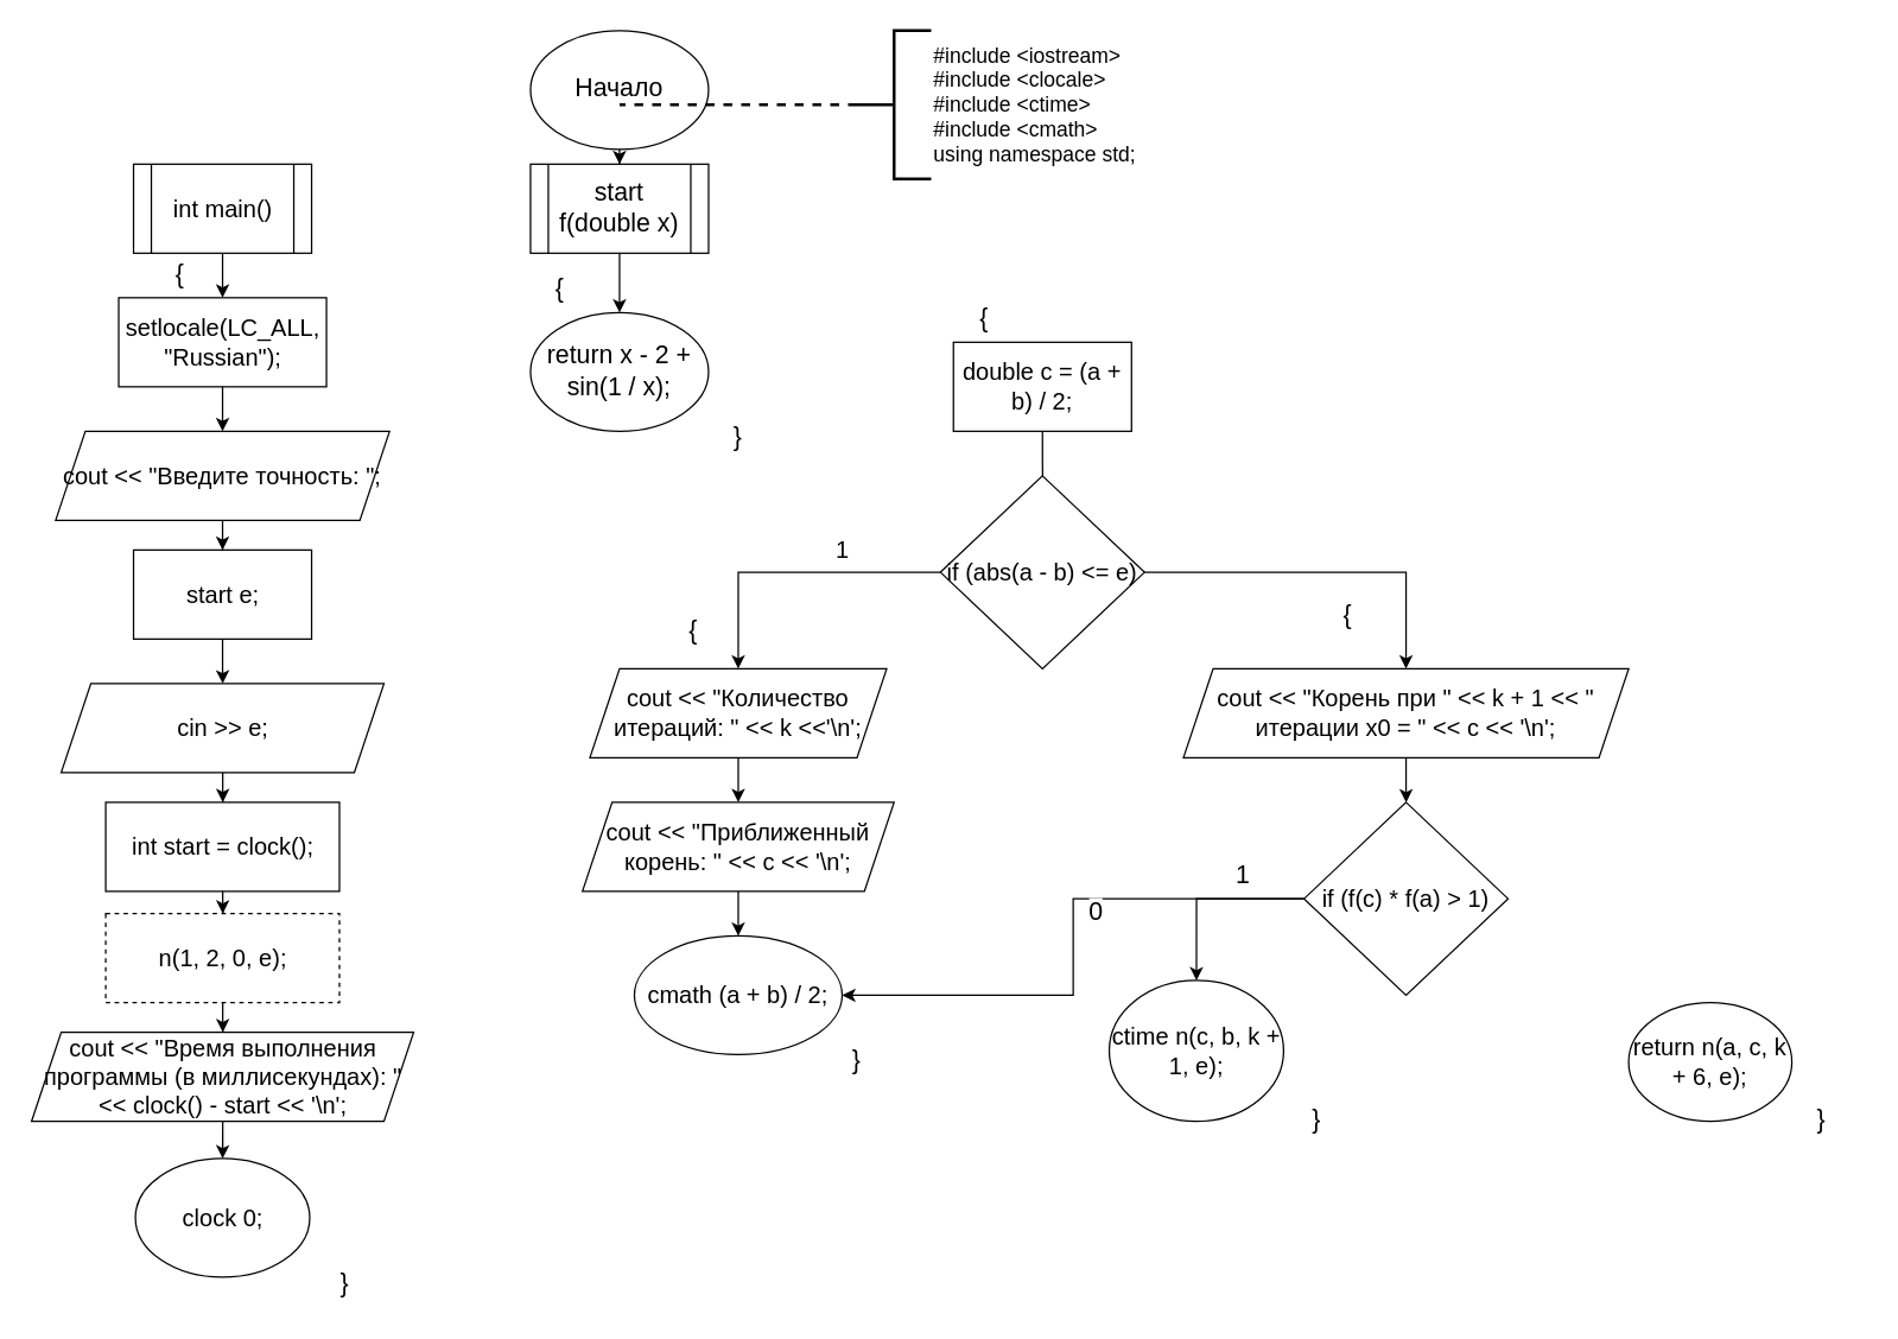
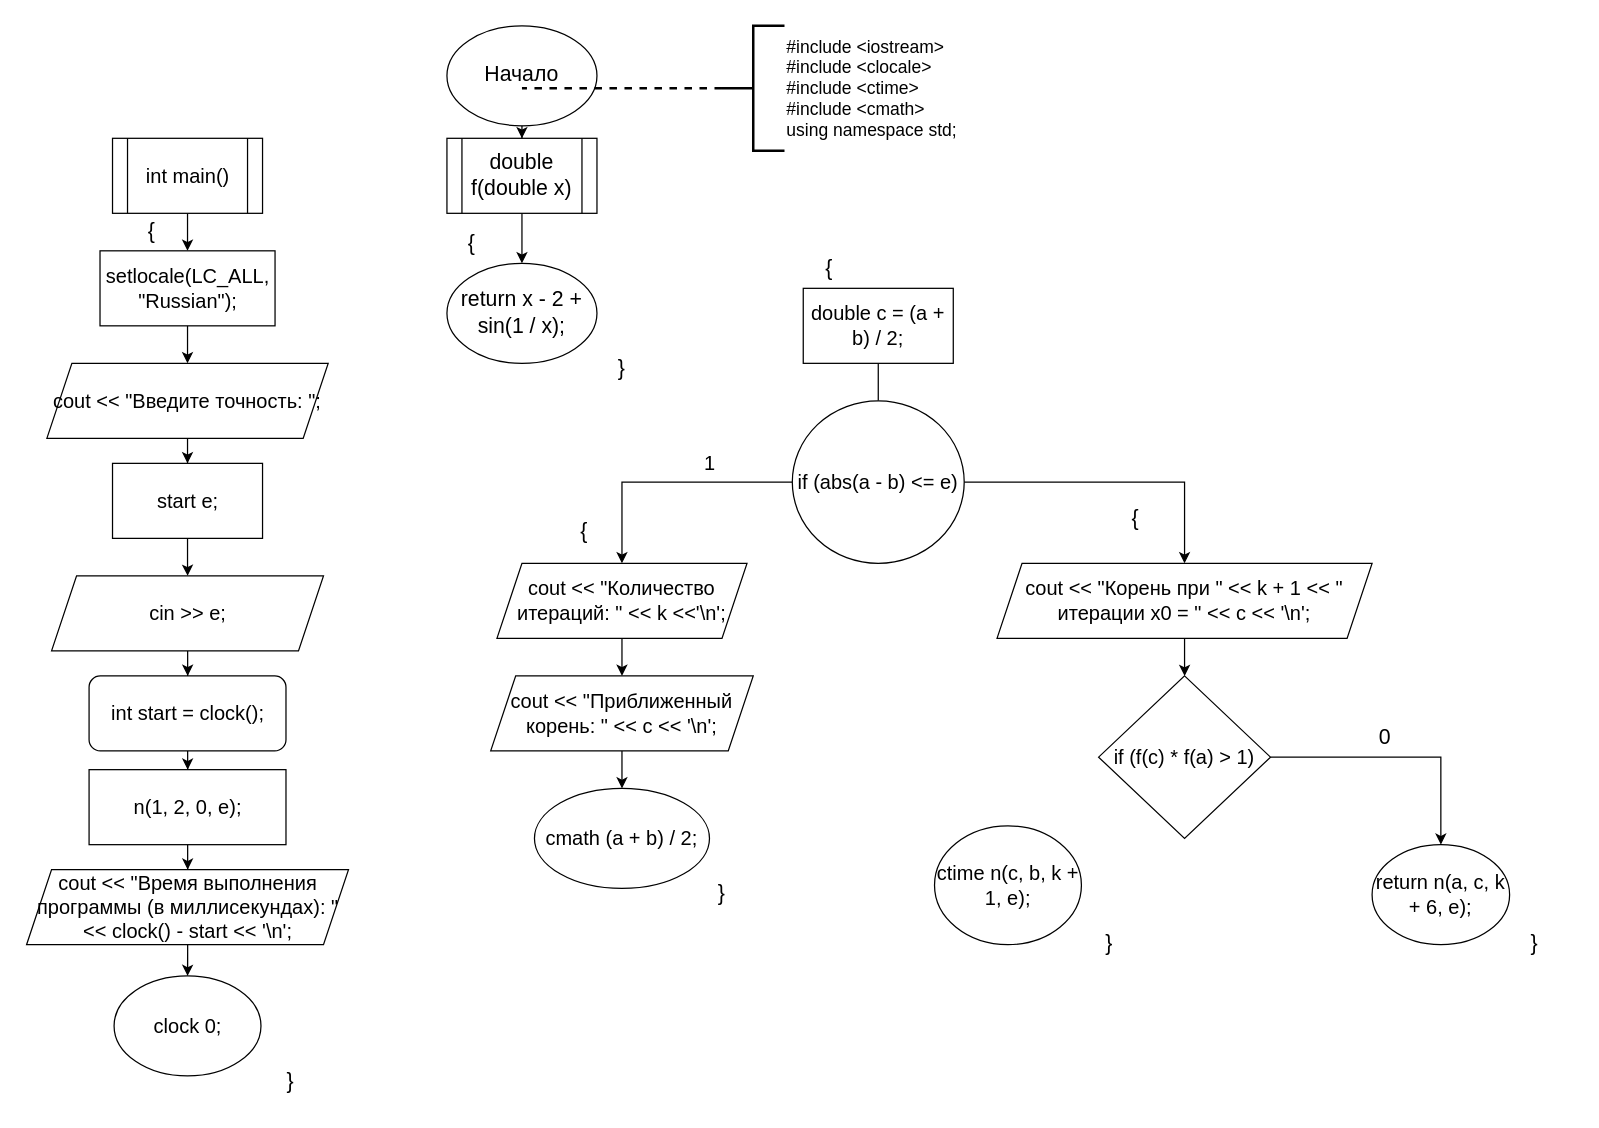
  <mxCell id="0" />
  <mxCell id="1" parent="0" />
  <mxCell id="2" value="" style="edgeStyle=orthogonalEdgeStyle;rounded=0;orthogonalLoop=1;jettySize=auto;html=1;" edge="1" parent="1" source="3" target="5"><mxGeometry relative="1" as="geometry" /></mxCell>
  <mxCell id="3" value="Начало" style="ellipse;whiteSpace=wrap;html=1;fontSize=17;" vertex="1" parent="1"><mxGeometry x="357" y="20" width="120" height="80" as="geometry" /></mxCell>
  <mxCell id="4" value="" style="edgeStyle=orthogonalEdgeStyle;rounded=0;orthogonalLoop=1;jettySize=auto;html=1;" edge="1" parent="1" source="5" target="8"><mxGeometry relative="1" as="geometry" /></mxCell>
- <mxCell id="5" value="start f(double x)" style="shape=process;whiteSpace=wrap;html=1;backgroundOutline=1;fontSize=17;" vertex="1" parent="1"><mxGeometry x="357" y="110" width="120" height="60" as="geometry" /></mxCell>
+ <mxCell id="5" value="double f(double x)" style="shape=process;whiteSpace=wrap;html=1;backgroundOutline=1;fontSize=17;" vertex="1" parent="1"><mxGeometry x="357" y="110" width="120" height="60" as="geometry" /></mxCell>
  <mxCell id="6" style="edgeStyle=orthogonalEdgeStyle;rounded=0;orthogonalLoop=1;jettySize=auto;html=1;exitX=0;exitY=0.5;exitDx=0;exitDy=0;exitPerimeter=0;endArrow=none;endFill=0;dashed=1;strokeWidth=2;" edge="1" parent="1" source="7"><mxGeometry relative="1" as="geometry"><mxPoint x="417" y="70" as="targetPoint" /></mxGeometry></mxCell>
  <mxCell id="7" value="&lt;div&gt;#include &amp;lt;iostream&amp;gt;&lt;/div&gt;&lt;div&gt;#include &amp;lt;clocale&amp;gt;&lt;/div&gt;&lt;div&gt;#include &amp;lt;ctime&amp;gt;&lt;/div&gt;&lt;div&gt;#include &amp;lt;cmath&amp;gt;&lt;/div&gt;&lt;div&gt;using namespace std;&lt;/div&gt;" style="strokeWidth=2;html=1;shape=mxgraph.flowchart.annotation_2;align=left;labelPosition=right;pointerEvents=1;fontSize=14;" vertex="1" parent="1"><mxGeometry x="577" y="20" width="50" height="100" as="geometry" /></mxCell>
  <mxCell id="8" value="return x - 2 + sin(1 / x);" style="ellipse;whiteSpace=wrap;html=1;fontSize=17;" vertex="1" parent="1"><mxGeometry x="357" y="210" width="120" height="80" as="geometry" /></mxCell>
  <mxCell id="9" value="{" style="text;html=1;align=center;verticalAlign=middle;whiteSpace=wrap;rounded=0;fontSize=17;" vertex="1" parent="1"><mxGeometry x="347" y="180" width="60" height="30" as="geometry" /></mxCell>
  <mxCell id="10" value="}" style="text;html=1;align=center;verticalAlign=middle;whiteSpace=wrap;rounded=0;fontSize=17;" vertex="1" parent="1"><mxGeometry x="467" y="280" width="60" height="30" as="geometry" /></mxCell>
  <mxCell id="11" value="" style="edgeStyle=orthogonalEdgeStyle;rounded=0;orthogonalLoop=1;jettySize=auto;html=1;endArrow=none;" edge="1" parent="1" source="12" target="15"><mxGeometry relative="1" as="geometry" /></mxCell>
  <mxCell id="12" value="double c = (a + b) / 2;" style="whiteSpace=wrap;html=1;fontSize=16;" vertex="1" parent="1"><mxGeometry x="642" y="230" width="120" height="60" as="geometry" /></mxCell>
  <mxCell id="13" value="1" style="edgeStyle=orthogonalEdgeStyle;rounded=0;orthogonalLoop=1;jettySize=auto;html=1;entryX=0.5;entryY=0;entryDx=0;entryDy=0;fontSize=16;" edge="1" parent="1" source="15" target="17"><mxGeometry x="-0.342" y="-15" relative="1" as="geometry"><Array as="points"><mxPoint x="497" y="385" /></Array><mxPoint as="offset" /></mxGeometry></mxCell>
  <mxCell id="14" value="" style="edgeStyle=orthogonalEdgeStyle;rounded=0;orthogonalLoop=1;jettySize=auto;html=1;entryX=0.5;entryY=0;entryDx=0;entryDy=0;" edge="1" parent="1" source="15" target="22"><mxGeometry relative="1" as="geometry"><Array as="points"><mxPoint x="947" y="385" /></Array></mxGeometry></mxCell>
- <mxCell id="15" value="if (abs(a - b) &amp;lt;= e)" style="rhombus;whiteSpace=wrap;html=1;fontSize=16;" vertex="1" parent="1"><mxGeometry x="633.25" y="320" width="137.5" height="130" as="geometry" /></mxCell>
+ <mxCell id="15" value="if (abs(a - b) &amp;lt;= e)" style="ellipse;whiteSpace=wrap;html=1;fontSize=16;" vertex="1" parent="1"><mxGeometry x="633.25" y="320" width="137.5" height="130" as="geometry" /></mxCell>
  <mxCell id="16" value="" style="edgeStyle=orthogonalEdgeStyle;rounded=0;orthogonalLoop=1;jettySize=auto;html=1;" edge="1" parent="1" source="17" target="19"><mxGeometry relative="1" as="geometry" /></mxCell>
  <mxCell id="17" value="cout &amp;lt;&amp;lt; &quot;Количество итераций: &quot; &amp;lt;&amp;lt; k &amp;lt;&amp;lt;'\n';" style="shape=parallelogram;perimeter=parallelogramPerimeter;whiteSpace=wrap;html=1;fixedSize=1;fontSize=16;" vertex="1" parent="1"><mxGeometry x="397" y="450" width="200" height="60" as="geometry" /></mxCell>
  <mxCell id="18" value="" style="edgeStyle=orthogonalEdgeStyle;rounded=0;orthogonalLoop=1;jettySize=auto;html=1;" edge="1" parent="1" source="19" target="20"><mxGeometry relative="1" as="geometry" /></mxCell>
  <mxCell id="19" value="cout &amp;lt;&amp;lt; &quot;Приближенный корень: &quot; &amp;lt;&amp;lt; c &amp;lt;&amp;lt; '\n';" style="shape=parallelogram;perimeter=parallelogramPerimeter;whiteSpace=wrap;html=1;fixedSize=1;fontSize=16;" vertex="1" parent="1"><mxGeometry x="392" y="540" width="210" height="60" as="geometry" /></mxCell>
  <mxCell id="20" value="cmath (a + b) / 2;" style="ellipse;whiteSpace=wrap;html=1;fontSize=16;" vertex="1" parent="1"><mxGeometry x="427" y="630" width="140" height="80" as="geometry" /></mxCell>
  <mxCell id="21" value="" style="edgeStyle=orthogonalEdgeStyle;rounded=0;orthogonalLoop=1;jettySize=auto;html=1;" edge="1" parent="1" source="22" target="25"><mxGeometry relative="1" as="geometry" /></mxCell>
  <mxCell id="22" value="cout &amp;lt;&amp;lt; &quot;Корень при &quot; &amp;lt;&amp;lt; k + 1 &amp;lt;&amp;lt; &quot; итерации x0 = &quot; &amp;lt;&amp;lt; c &amp;lt;&amp;lt; '\n';" style="shape=parallelogram;perimeter=parallelogramPerimeter;whiteSpace=wrap;html=1;fixedSize=1;fontSize=16;" vertex="1" parent="1"><mxGeometry x="797" y="450" width="300" height="60" as="geometry" /></mxCell>
- <mxCell id="23" value="1" style="edgeStyle=orthogonalEdgeStyle;rounded=0;orthogonalLoop=1;jettySize=auto;html=1;entryX=0.5;entryY=0;entryDx=0;entryDy=0;fontSize=17;" edge="1" parent="1" source="25" target="26"><mxGeometry x="-0.353" y="-15" relative="1" as="geometry"><Array as="points"><mxPoint x="806" y="605" /></Array><mxPoint as="offset" /></mxGeometry></mxCell>
- <mxCell id="24" value="0" style="edgeStyle=orthogonalEdgeStyle;rounded=0;orthogonalLoop=1;jettySize=auto;html=1;fontSize=17;" edge="1" parent="1" source="25" target="20"><mxGeometry x="-0.115" y="15" relative="1" as="geometry"><mxPoint as="offset" /></mxGeometry></mxCell>
+ <mxCell id="24" value="0" style="edgeStyle=orthogonalEdgeStyle;rounded=0;orthogonalLoop=1;jettySize=auto;html=1;fontSize=17;" edge="1" parent="1" source="25" target="27"><mxGeometry x="-0.115" y="15" relative="1" as="geometry"><mxPoint as="offset" /></mxGeometry></mxCell>
  <mxCell id="25" value="if (f(c) * f(a) &amp;gt; 1)" style="rhombus;whiteSpace=wrap;html=1;fontSize=16;" vertex="1" parent="1"><mxGeometry x="878.25" y="540" width="137.5" height="130" as="geometry" /></mxCell>
  <mxCell id="26" value="ctime n(c, b, k + 1, e);" style="ellipse;whiteSpace=wrap;html=1;fontSize=16;" vertex="1" parent="1"><mxGeometry x="747" y="660" width="117.5" height="95" as="geometry" /></mxCell>
  <mxCell id="27" value="return n(a, c, k + 6, e);" style="ellipse;whiteSpace=wrap;html=1;fontSize=16;" vertex="1" parent="1"><mxGeometry x="1097" y="675" width="110" height="80" as="geometry" /></mxCell>
  <mxCell id="28" value="" style="edgeStyle=orthogonalEdgeStyle;rounded=0;orthogonalLoop=1;jettySize=auto;html=1;" edge="1" parent="1" source="29" target="31"><mxGeometry relative="1" as="geometry" /></mxCell>
  <mxCell id="29" value="int main()" style="shape=process;whiteSpace=wrap;html=1;backgroundOutline=1;fontSize=16;" vertex="1" parent="1"><mxGeometry x="89.5" y="110" width="120" height="60" as="geometry" /></mxCell>
  <mxCell id="30" value="" style="edgeStyle=orthogonalEdgeStyle;rounded=0;orthogonalLoop=1;jettySize=auto;html=1;" edge="1" parent="1" source="31" target="33"><mxGeometry relative="1" as="geometry" /></mxCell>
  <mxCell id="31" value="setlocale(LC_ALL, &quot;Russian&quot;);" style="whiteSpace=wrap;html=1;fontSize=16;" vertex="1" parent="1"><mxGeometry x="79.5" y="200" width="140" height="60" as="geometry" /></mxCell>
  <mxCell id="32" value="" style="edgeStyle=orthogonalEdgeStyle;rounded=0;orthogonalLoop=1;jettySize=auto;html=1;" edge="1" parent="1" source="33" target="35"><mxGeometry relative="1" as="geometry" /></mxCell>
  <mxCell id="33" value="cout &amp;lt;&amp;lt; &quot;Введите точность: &quot;;" style="shape=parallelogram;perimeter=parallelogramPerimeter;whiteSpace=wrap;html=1;fixedSize=1;fontSize=16;" vertex="1" parent="1"><mxGeometry x="37" y="290" width="225" height="60" as="geometry" /></mxCell>
  <mxCell id="34" value="" style="edgeStyle=orthogonalEdgeStyle;rounded=0;orthogonalLoop=1;jettySize=auto;html=1;" edge="1" parent="1" source="35" target="37"><mxGeometry relative="1" as="geometry" /></mxCell>
  <mxCell id="35" value="start e;" style="whiteSpace=wrap;html=1;fontSize=16;" vertex="1" parent="1"><mxGeometry x="89.5" y="370" width="120" height="60" as="geometry" /></mxCell>
  <mxCell id="36" value="" style="edgeStyle=orthogonalEdgeStyle;rounded=0;orthogonalLoop=1;jettySize=auto;html=1;" edge="1" parent="1" source="37" target="39"><mxGeometry relative="1" as="geometry" /></mxCell>
  <mxCell id="37" value="cin &amp;gt;&amp;gt; e;" style="shape=parallelogram;perimeter=parallelogramPerimeter;whiteSpace=wrap;html=1;fixedSize=1;fontSize=16;" vertex="1" parent="1"><mxGeometry x="40.75" y="460" width="217.5" height="60" as="geometry" /></mxCell>
  <mxCell id="38" value="" style="edgeStyle=orthogonalEdgeStyle;rounded=0;orthogonalLoop=1;jettySize=auto;html=1;" edge="1" parent="1" source="39" target="41"><mxGeometry relative="1" as="geometry" /></mxCell>
- <mxCell id="39" value="int start = clock();" style="whiteSpace=wrap;html=1;fontSize=16;" vertex="1" parent="1"><mxGeometry x="70.75" y="540" width="157.5" height="60" as="geometry" /></mxCell>
+ <mxCell id="39" value="int start = clock();" style="whiteSpace=wrap;html=1;fontSize=16;rounded=1;" vertex="1" parent="1"><mxGeometry x="70.75" y="540" width="157.5" height="60" as="geometry" /></mxCell>
  <mxCell id="40" value="" style="edgeStyle=orthogonalEdgeStyle;rounded=0;orthogonalLoop=1;jettySize=auto;html=1;" edge="1" parent="1" source="41" target="43"><mxGeometry relative="1" as="geometry" /></mxCell>
- <mxCell id="41" value="n(1, 2, 0, e);" style="whiteSpace=wrap;html=1;fontSize=16;dashed=1;" vertex="1" parent="1"><mxGeometry x="70.75" y="615" width="157.5" height="60" as="geometry" /></mxCell>
+ <mxCell id="41" value="n(1, 2, 0, e);" style="whiteSpace=wrap;html=1;fontSize=16;" vertex="1" parent="1"><mxGeometry x="70.75" y="615" width="157.5" height="60" as="geometry" /></mxCell>
  <mxCell id="42" value="" style="edgeStyle=orthogonalEdgeStyle;rounded=0;orthogonalLoop=1;jettySize=auto;html=1;" edge="1" parent="1" source="43" target="44"><mxGeometry relative="1" as="geometry" /></mxCell>
  <mxCell id="43" value="cout &amp;lt;&amp;lt; &quot;Время выполнения программы (в миллисекундах): &quot; &amp;lt;&amp;lt; clock() - start &amp;lt;&amp;lt; '\n';" style="shape=parallelogram;perimeter=parallelogramPerimeter;whiteSpace=wrap;html=1;fixedSize=1;fontSize=16;" vertex="1" parent="1"><mxGeometry x="20.75" y="695" width="257.5" height="60" as="geometry" /></mxCell>
  <mxCell id="44" value="clock 0;" style="ellipse;whiteSpace=wrap;html=1;fontSize=16;" vertex="1" parent="1"><mxGeometry x="90.75" y="780" width="117.5" height="80" as="geometry" /></mxCell>
  <mxCell id="45" value="{" style="text;html=1;align=center;verticalAlign=middle;whiteSpace=wrap;rounded=0;fontSize=17;" vertex="1" parent="1"><mxGeometry x="633.25" y="200" width="60" height="30" as="geometry" /></mxCell>
  <mxCell id="46" value="{" style="text;html=1;align=center;verticalAlign=middle;whiteSpace=wrap;rounded=0;fontSize=17;" vertex="1" parent="1"><mxGeometry x="90.75" y="170" width="60" height="30" as="geometry" /></mxCell>
  <mxCell id="47" value="{" style="text;html=1;align=center;verticalAlign=middle;whiteSpace=wrap;rounded=0;fontSize=17;" vertex="1" parent="1"><mxGeometry x="437" y="410" width="60" height="30" as="geometry" /></mxCell>
  <mxCell id="48" value="{" style="text;html=1;align=center;verticalAlign=middle;whiteSpace=wrap;rounded=0;fontSize=17;" vertex="1" parent="1"><mxGeometry x="878.25" y="400" width="60" height="30" as="geometry" /></mxCell>
  <mxCell id="49" value="}" style="text;html=1;align=center;verticalAlign=middle;whiteSpace=wrap;rounded=0;fontSize=17;" vertex="1" parent="1"><mxGeometry x="857" y="740" width="60" height="30" as="geometry" /></mxCell>
  <mxCell id="50" value="}" style="text;html=1;align=center;verticalAlign=middle;whiteSpace=wrap;rounded=0;fontSize=17;" vertex="1" parent="1"><mxGeometry x="547" y="700" width="60" height="30" as="geometry" /></mxCell>
  <mxCell id="51" value="}" style="text;html=1;align=center;verticalAlign=middle;whiteSpace=wrap;rounded=0;fontSize=17;" vertex="1" parent="1"><mxGeometry x="202" y="850" width="60" height="30" as="geometry" /></mxCell>
  <mxCell id="52" value="}" style="text;html=1;align=center;verticalAlign=middle;whiteSpace=wrap;rounded=0;fontSize=17;" vertex="1" parent="1"><mxGeometry x="1197" y="740" width="60" height="30" as="geometry" /></mxCell>
